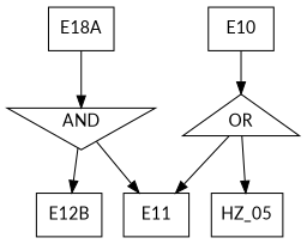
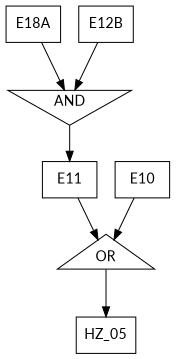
  digraph {
    fontname=Lato
    node [fontname=Lato shape=box]
    edge [fontname=Lato]
    n1 [label=HZ_05]
    n2 [label=OR shape=triangle]
    n3 [label=E11]
    n4 [label=E10]
    n5 [label=AND shape=invtriangle]
    n6 [label=E18A]
    n7 [label=E12B]
    n2 -> n1
-   n2 -> n3
+   n3 -> n2
    n4 -> n2
    n5 -> n3
    n6 -> n5
-   n5 -> n7
+   n7 -> n5
  }
